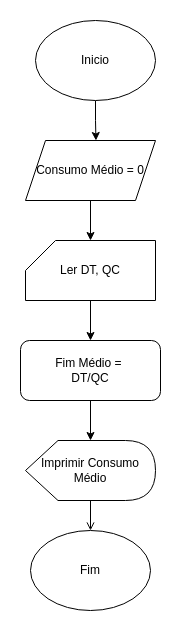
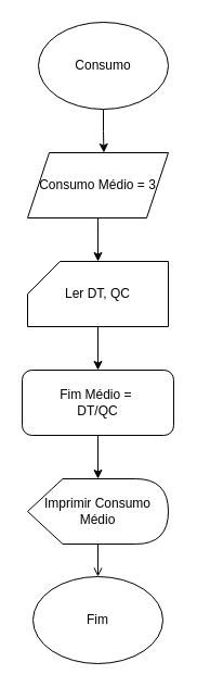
  <mxCell id="0" />
  <mxCell id="1" parent="0" />
  <mxCell id="2" value="" style="edgeStyle=orthogonalEdgeStyle;rounded=0;orthogonalLoop=1;jettySize=auto;html=1;entryX=0.542;entryY=0;entryDx=0;entryDy=0;entryPerimeter=0;" parent="1" source="3" target="7" edge="1"><mxGeometry relative="1" as="geometry"><mxPoint x="95" y="140" as="targetPoint" /></mxGeometry></mxCell>
- <mxCell id="3" value="Inicio" style="ellipse;whiteSpace=wrap;html=1;" parent="1" vertex="1"><mxGeometry x="35" y="20" width="120" height="80" as="geometry" /></mxCell>
+ <mxCell id="3" value="Consumo" style="ellipse;whiteSpace=wrap;html=1;" parent="1" vertex="1"><mxGeometry x="35" y="20" width="120" height="80" as="geometry" /></mxCell>
  <mxCell id="4" value="" style="edgeStyle=orthogonalEdgeStyle;rounded=0;orthogonalLoop=1;jettySize=auto;html=1;" parent="1" source="5" target="9" edge="1"><mxGeometry relative="1" as="geometry" /></mxCell>
  <mxCell id="5" value="Ler DT, QC" style="shape=card;whiteSpace=wrap;html=1;" parent="1" vertex="1"><mxGeometry x="25" y="240" width="130" height="60" as="geometry" /></mxCell>
  <mxCell id="6" value="" style="edgeStyle=orthogonalEdgeStyle;rounded=0;orthogonalLoop=1;jettySize=auto;html=1;" parent="1" source="7" target="5" edge="1"><mxGeometry relative="1" as="geometry" /></mxCell>
- <mxCell id="7" value="Consumo Médio = 0" style="shape=parallelogram;perimeter=parallelogramPerimeter;whiteSpace=wrap;html=1;fixedSize=1;" parent="1" vertex="1"><mxGeometry x="25" y="140" width="130" height="60" as="geometry" /></mxCell>
+ <mxCell id="7" value="Consumo Médio = 3" style="shape=parallelogram;perimeter=parallelogramPerimeter;whiteSpace=wrap;html=1;fixedSize=1;" parent="1" vertex="1"><mxGeometry x="25" y="140" width="130" height="60" as="geometry" /></mxCell>
  <mxCell id="8" value="" style="edgeStyle=orthogonalEdgeStyle;rounded=0;orthogonalLoop=1;jettySize=auto;html=1;" parent="1" source="9" target="11" edge="1"><mxGeometry relative="1" as="geometry" /></mxCell>
  <mxCell id="9" value="&lt;div&gt;Fim Médio =&amp;nbsp;&lt;/div&gt;&lt;div&gt;DT/QC&lt;/div&gt;" style="rounded=1;whiteSpace=wrap;html=1;" parent="1" vertex="1"><mxGeometry x="20" y="340" width="140" height="60" as="geometry" /></mxCell>
  <mxCell id="10" value="" style="edgeStyle=orthogonalEdgeStyle;rounded=0;orthogonalLoop=1;jettySize=auto;html=1;endArrow=open;" parent="1" source="11" target="12" edge="1"><mxGeometry relative="1" as="geometry" /></mxCell>
  <mxCell id="11" value="Imprimir Consumo Médio" style="shape=display;whiteSpace=wrap;html=1;" parent="1" vertex="1"><mxGeometry x="25" y="440" width="130" height="60" as="geometry" /></mxCell>
  <mxCell id="12" value="Fim" style="ellipse;whiteSpace=wrap;html=1;" parent="1" vertex="1"><mxGeometry x="30" y="530" width="120" height="80" as="geometry" /></mxCell>
